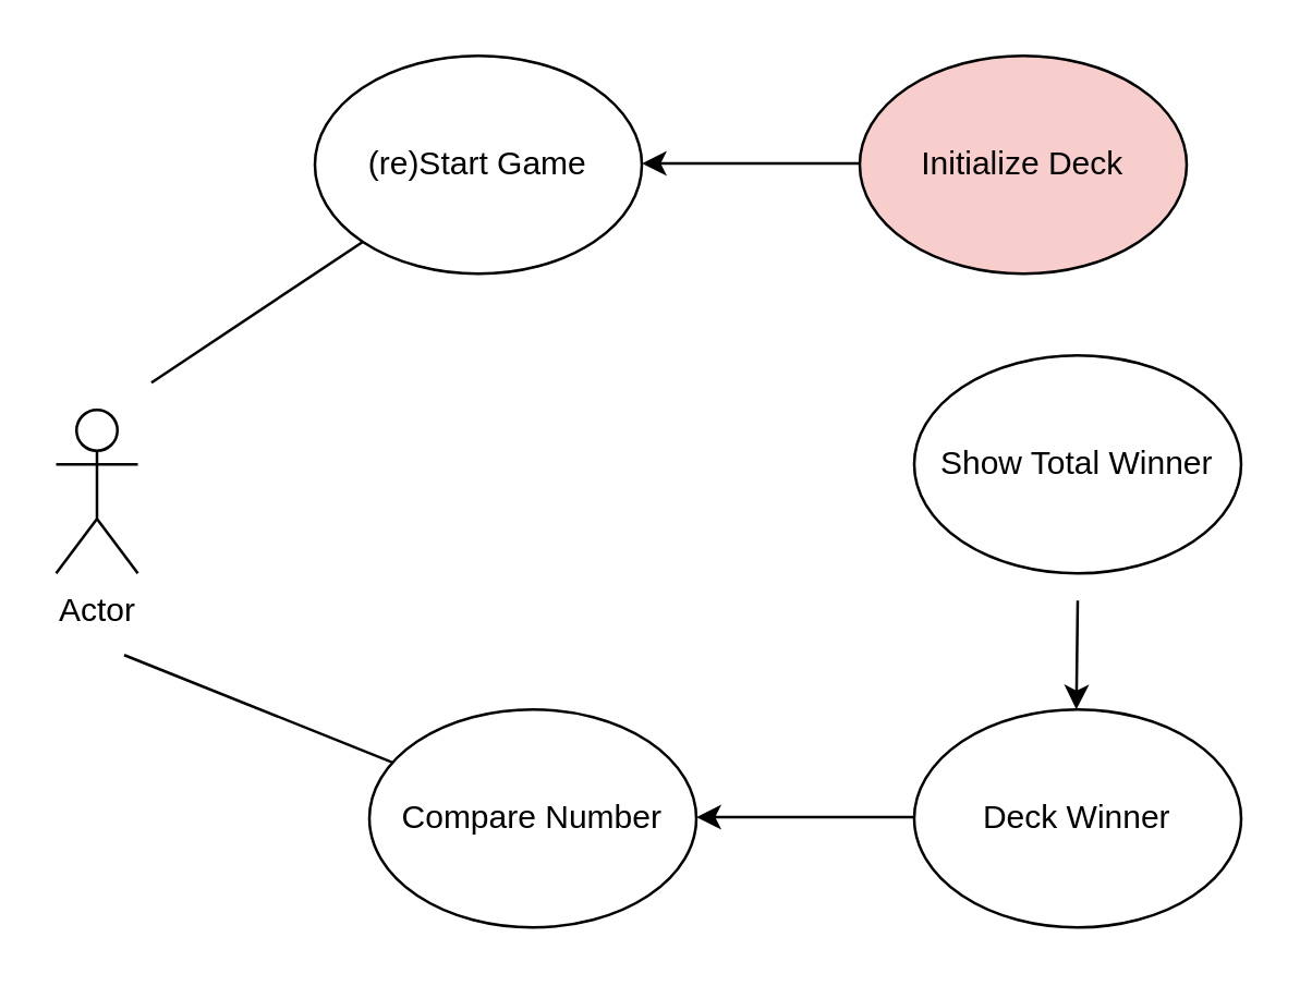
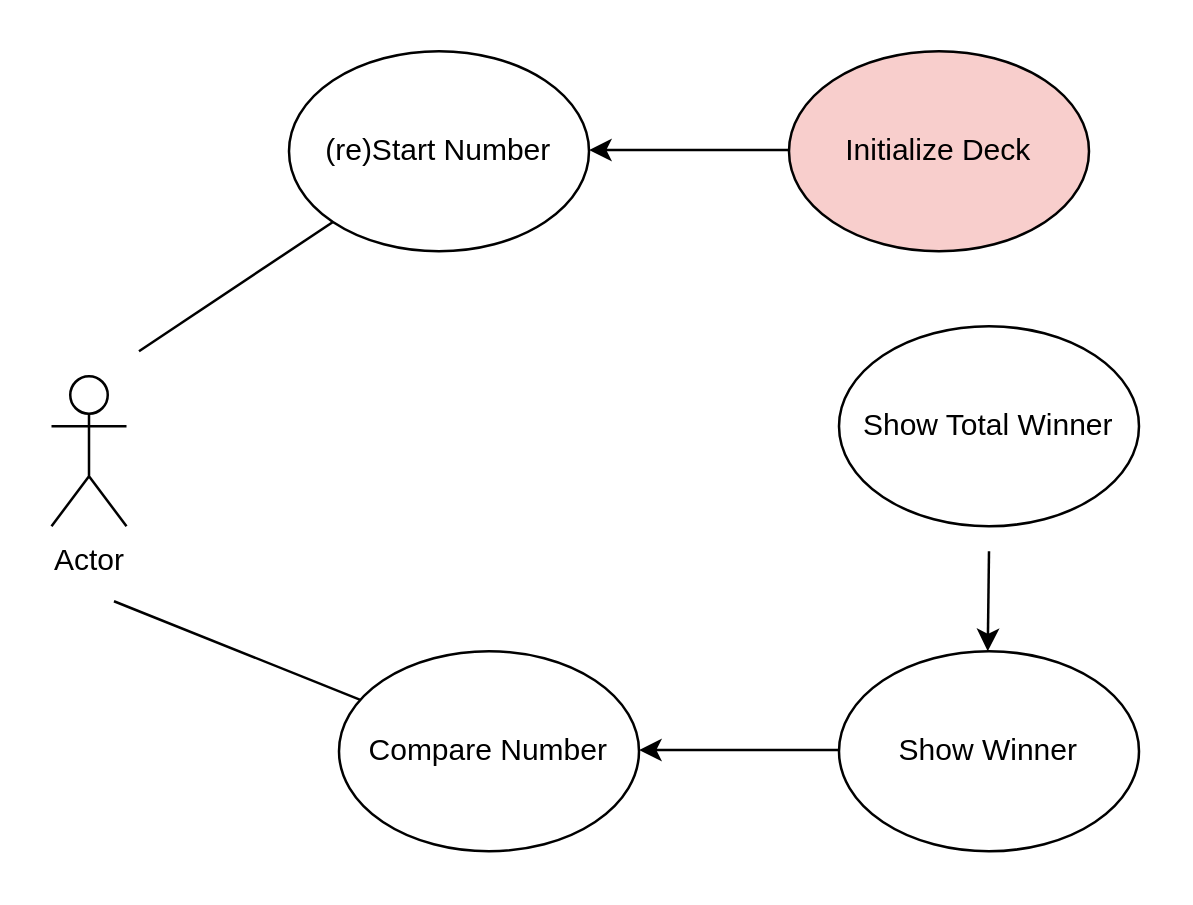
  <mxCell id="0" />
  <mxCell id="1" parent="0" />
  <mxCell id="2" value="Actor" style="shape=umlActor;verticalLabelPosition=bottom;verticalAlign=top;html=1;outlineConnect=0;" vertex="1" parent="1"><mxGeometry x="20" y="150" width="30" height="60" as="geometry" /></mxCell>
- <mxCell id="3" value="(re)Start Game" style="ellipse;whiteSpace=wrap;html=1;" vertex="1" parent="1"><mxGeometry x="115" y="20" width="120" height="80" as="geometry" /></mxCell>
+ <mxCell id="3" value="(re)Start Number" style="ellipse;whiteSpace=wrap;html=1;" vertex="1" parent="1"><mxGeometry x="115" y="20" width="120" height="80" as="geometry" /></mxCell>
  <mxCell id="4" value="" style="endArrow=none;html=1;" edge="1" parent="1" target="3"><mxGeometry width="50" height="50" relative="1" as="geometry"><mxPoint x="55" y="140" as="sourcePoint" /><mxPoint x="105" y="90" as="targetPoint" /><Array as="points" /></mxGeometry></mxCell>
  <mxCell id="5" value="" style="endArrow=none;html=1;" edge="1" parent="1" target="6"><mxGeometry width="50" height="50" relative="1" as="geometry"><mxPoint x="45" y="240" as="sourcePoint" /><mxPoint x="125" y="300" as="targetPoint" /></mxGeometry></mxCell>
  <mxCell id="6" value="Compare Number" style="ellipse;whiteSpace=wrap;html=1;" vertex="1" parent="1"><mxGeometry x="135" y="260" width="120" height="80" as="geometry" /></mxCell>
- <mxCell id="7" value="Deck Winner" style="ellipse;whiteSpace=wrap;html=1;" vertex="1" parent="1"><mxGeometry x="335" y="260" width="120" height="80" as="geometry" /></mxCell>
+ <mxCell id="7" value="Show Winner" style="ellipse;whiteSpace=wrap;html=1;" vertex="1" parent="1"><mxGeometry x="335" y="260" width="120" height="80" as="geometry" /></mxCell>
  <mxCell id="8" value="" style="endArrow=classic;html=1;" edge="1" parent="1"><mxGeometry width="50" height="50" relative="1" as="geometry"><mxPoint x="335" y="299.5" as="sourcePoint" /><mxPoint x="255" y="299.5" as="targetPoint" /></mxGeometry></mxCell>
  <mxCell id="9" value="Initialize Deck" style="ellipse;whiteSpace=wrap;html=1;fillColor=#f8cecc;" vertex="1" parent="1"><mxGeometry x="315" y="20" width="120" height="80" as="geometry" /></mxCell>
  <mxCell id="10" value="" style="endArrow=classic;html=1;" edge="1" parent="1"><mxGeometry width="50" height="50" relative="1" as="geometry"><mxPoint x="315" y="59.5" as="sourcePoint" /><mxPoint x="235" y="59.5" as="targetPoint" /></mxGeometry></mxCell>
  <mxCell id="11" value="Show Total Winner" style="ellipse;whiteSpace=wrap;html=1;" vertex="1" parent="1"><mxGeometry x="335" y="130" width="120" height="80" as="geometry" /></mxCell>
  <mxCell id="12" value="" style="endArrow=classic;html=1;" edge="1" parent="1"><mxGeometry width="50" height="50" relative="1" as="geometry"><mxPoint x="395" y="220" as="sourcePoint" /><mxPoint x="394.5" y="260" as="targetPoint" /></mxGeometry></mxCell>
